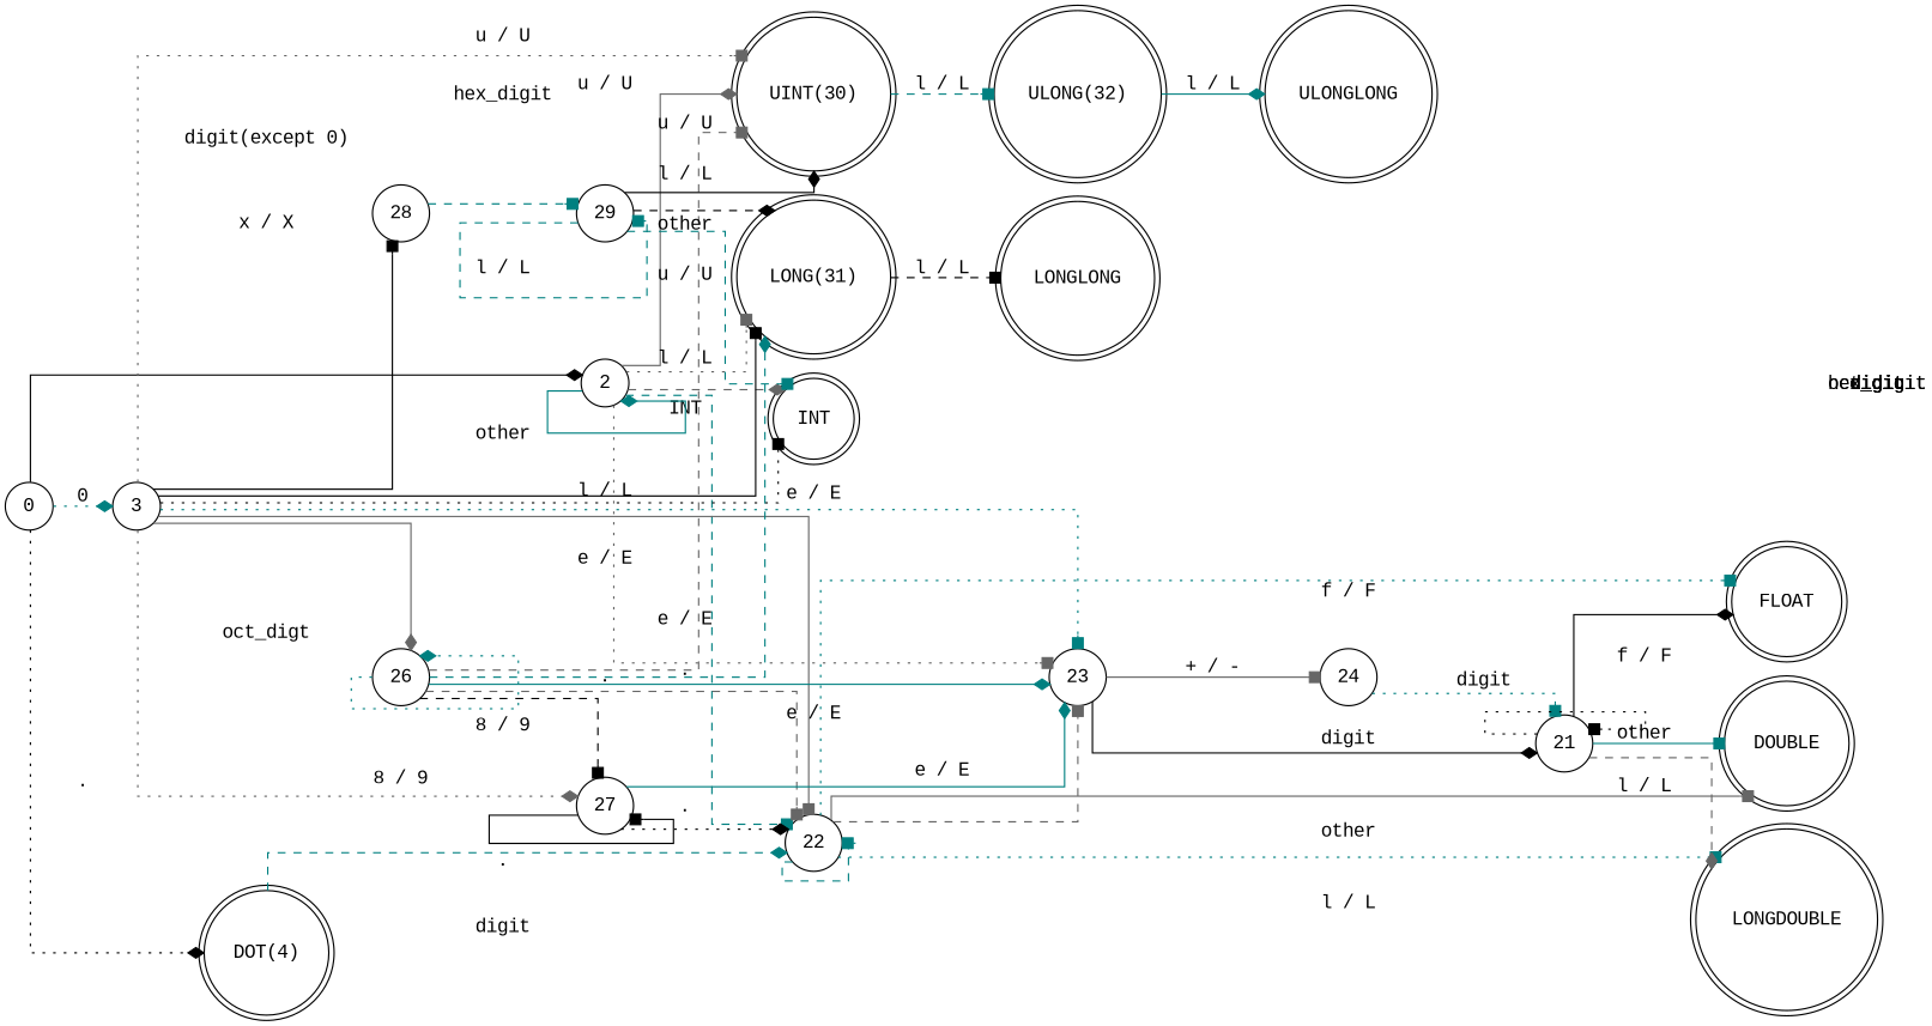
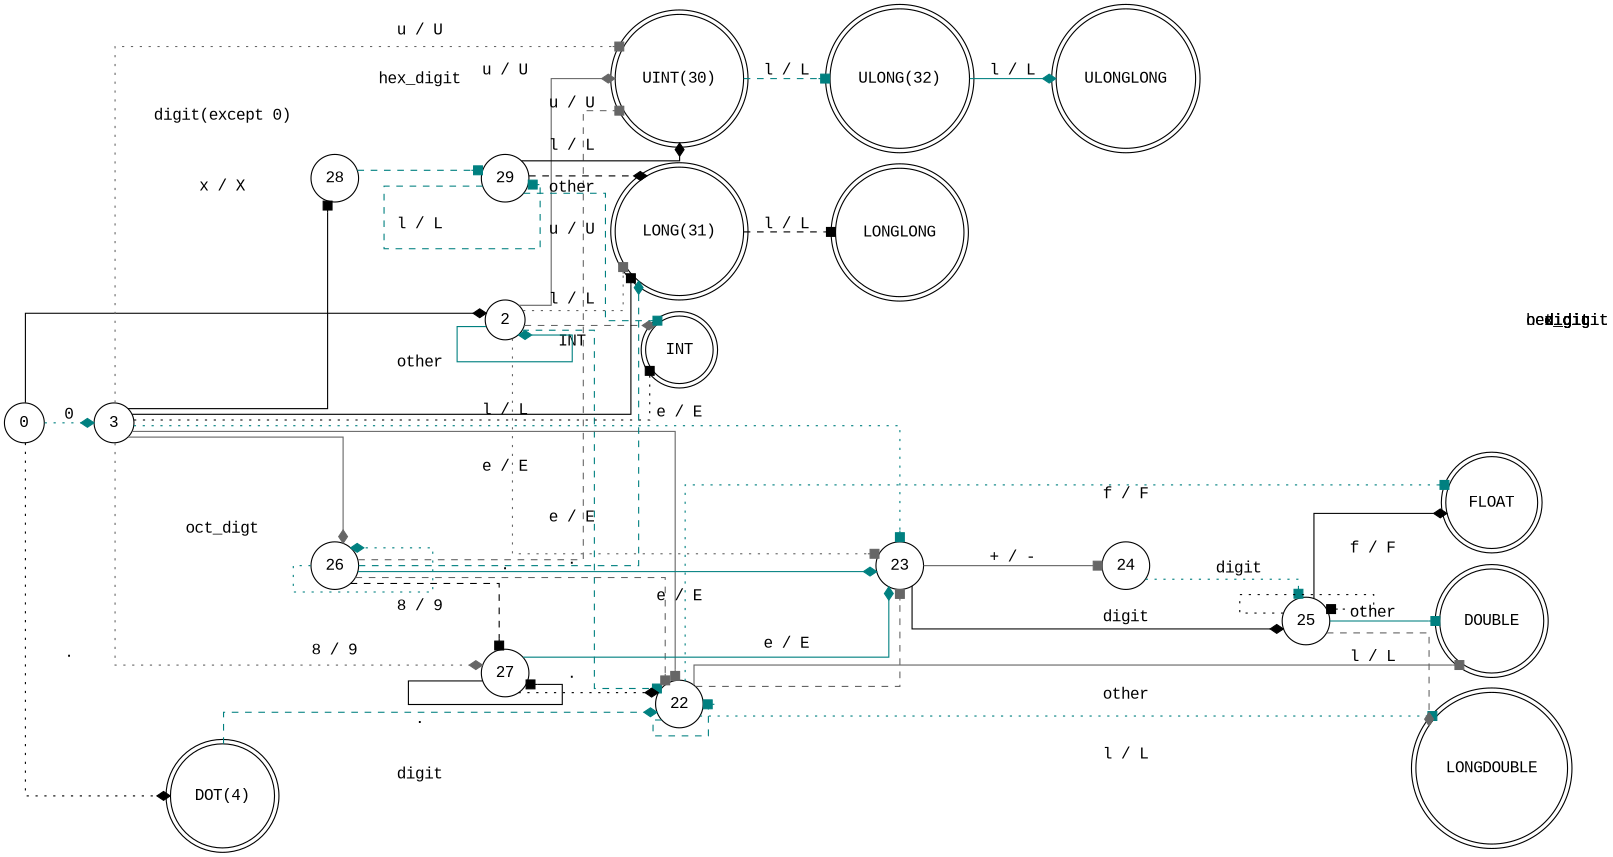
  digraph {
    fontname="Liberation Mono"
    rankdir=LR
    splines=ortho
    node [fontname="Liberation Mono" shape=circle]
    edge [arrowhead=box color=teal fontname="Liberation Mono" style=solid]
    n1 [label="DOT(4)" shape=doublecircle]
    22
    FLOAT [shape=doublecircle]
    DOUBLE [shape=doublecircle]
    LONGDOUBLE [shape=doublecircle]
    23
    INT [shape=doublecircle]
    n8 [label="UINT(30)" shape=doublecircle]
    n9 [label="ULONG(32)" shape=doublecircle]
    ULONGLONG [shape=doublecircle]
    n11 [label="LONG(31)" shape=doublecircle]
    LONGLONG [shape=doublecircle]
    0
    2
    3
    26
    27
    28
    24
-   25 [label=21]
+   25
    29
    n1 -> 22 [arrowhead=diamond label=digit style=dashed]
    22 -> 22 [label=digit style=dashed]
    22 -> FLOAT [label="f / F" style=dotted]
    22 -> DOUBLE [color=gray40 label=other]
    22 -> LONGDOUBLE [label="l / L" style=dotted]
    22 -> 23 [color=gray40 label="e / E" style=dashed]
    23 -> 24 [color=gray40 label="+ / -"]
    23 -> 25 [arrowhead=diamond color=black label=digit]
    n8 -> n9 [label="l / L" style=dashed]
    n9 -> ULONGLONG [arrowhead=diamond label="l / L"]
    n11 -> LONGLONG [color=black label="l / L" style=dashed]
    0 -> n1 [arrowhead=diamond color=black label="." style=dotted]
    0 -> 2 [arrowhead=diamond color=black label="digit(except 0)"]
    0 -> 3 [arrowhead=diamond label=0 style=dotted]
    2 -> 22 [label="." style=dashed]
    2 -> 23 [color=gray40 label="e / E" style=dotted]
    2 -> INT [arrowhead=diamond color=gray40 label=INT style=dashed]
    2 -> n8 [arrowhead=diamond color=gray40 label="u / U"]
    2 -> n11 [color=gray40 label="l / L" style=dotted]
    2 -> 2 [arrowhead=diamond label=digit]
    3 -> 22 [color=gray40 label="."]
    3 -> 23 [label="e / E" style=dotted]
    3 -> INT [color=black label=other style=dotted]
    3 -> n8 [color=gray40 label="u / U" style=dotted]
    3 -> n11 [color=black label="l / L"]
    3 -> 26 [arrowhead=diamond color=gray40 label=oct_digt]
    3 -> 27 [arrowhead=diamond color=gray40 label="8 / 9" style=dotted]
    3 -> 28 [color=black label="x / X"]
    26 -> 22 [color=gray40 label="." style=dashed]
    26 -> 23 [arrowhead=diamond label="e / E"]
    26 -> n8 [color=gray40 label="u / U" style=dashed]
    26 -> n11 [arrowhead=diamond label="l / L" style=dashed]
    26 -> 26 [arrowhead=diamond label=oct_digit style=dotted]
    26 -> 27 [color=black label="8 / 9" style=dashed]
    27 -> 22 [arrowhead=diamond color=black label="." style=dotted]
    27 -> 23 [arrowhead=diamond label="e / E"]
    27 -> 27 [color=black label=digit]
    28 -> 29 [label=hex_digit style=dashed]
    24 -> 25 [label=digit style=dotted]
    25 -> FLOAT [arrowhead=diamond color=black label="f / F"]
    25 -> DOUBLE [label=other]
    25 -> LONGDOUBLE [arrowhead=diamond color=gray40 label="l / L" style=dashed]
    25 -> 25 [color=black label=digit style=dotted]
    29 -> INT [label=other style=dashed]
    29 -> n8 [arrowhead=diamond color=black label="u / U"]
    29 -> n11 [arrowhead=diamond color=black label="l / L" style=dashed]
    29 -> 29 [label=hex_digit style=dashed]
  }
